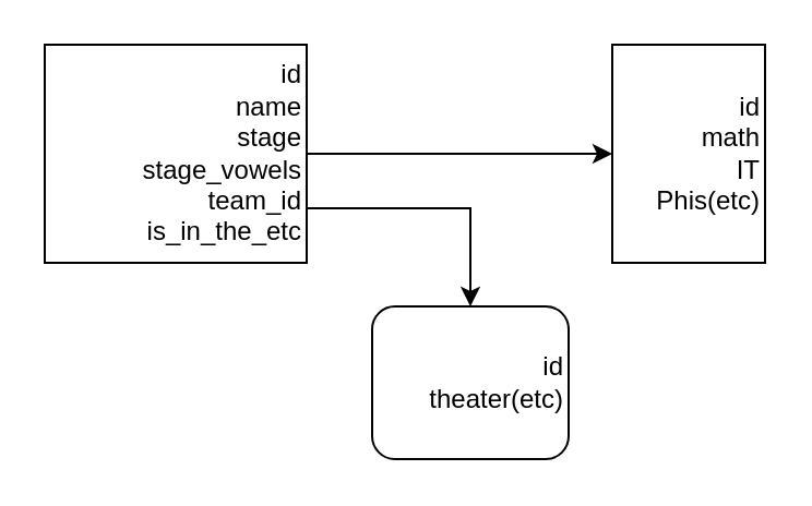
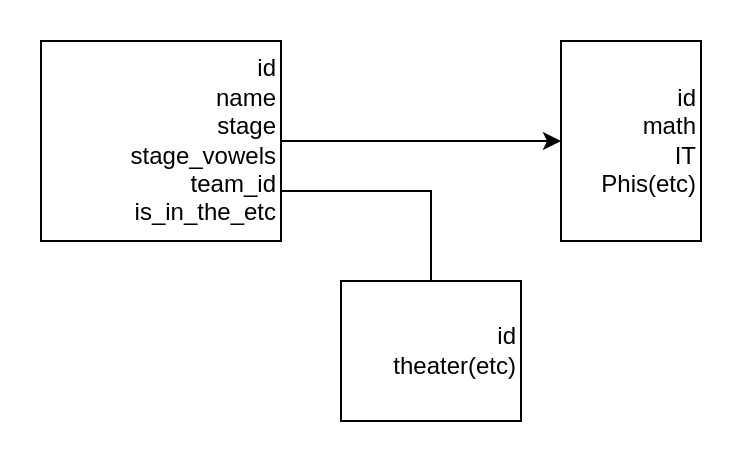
  <mxCell id="0" />
  <mxCell id="1" parent="0" />
  <mxCell id="2" style="edgeStyle=orthogonalEdgeStyle;rounded=0;orthogonalLoop=1;jettySize=auto;html=1;" edge="1" parent="1" source="4" target="5"><mxGeometry relative="1" as="geometry"><mxPoint x="340" y="70" as="targetPoint" /></mxGeometry></mxCell>
- <mxCell id="3" style="edgeStyle=orthogonalEdgeStyle;rounded=0;orthogonalLoop=1;jettySize=auto;html=1;exitX=1;exitY=0.75;exitDx=0;exitDy=0;" edge="1" parent="1" source="4" target="6"><mxGeometry relative="1" as="geometry"><mxPoint x="250" y="180" as="targetPoint" /></mxGeometry></mxCell>
+ <mxCell id="3" style="edgeStyle=orthogonalEdgeStyle;rounded=0;orthogonalLoop=1;jettySize=auto;html=1;exitX=1;exitY=0.75;exitDx=0;exitDy=0;endArrow=none;" edge="1" parent="1" source="4" target="6"><mxGeometry relative="1" as="geometry"><mxPoint x="250" y="180" as="targetPoint" /></mxGeometry></mxCell>
  <mxCell id="4" value="id&lt;br&gt;name&lt;br&gt;stage&lt;br&gt;stage_vowels&lt;br&gt;team_id&lt;br&gt;is_in_the_etc" style="rounded=0;whiteSpace=wrap;html=1;align=right;" vertex="1" parent="1"><mxGeometry x="20" y="20" width="120" height="100" as="geometry" /></mxCell>
  <mxCell id="5" value="id&lt;br&gt;math&lt;br&gt;IT&lt;br&gt;Phis(etc)&lt;br&gt;" style="rounded=0;whiteSpace=wrap;html=1;align=right;" vertex="1" parent="1"><mxGeometry x="280" y="20" width="70" height="100" as="geometry" /></mxCell>
- <mxCell id="6" value="id&lt;br&gt;theater(etc)" style="whiteSpace=wrap;html=1;align=right;rounded=1;" vertex="1" parent="1"><mxGeometry x="170" y="140" width="90" height="70" as="geometry" /></mxCell>
+ <mxCell id="6" value="id&lt;br&gt;theater(etc)" style="rounded=0;whiteSpace=wrap;html=1;align=right;" vertex="1" parent="1"><mxGeometry x="170" y="140" width="90" height="70" as="geometry" /></mxCell>
